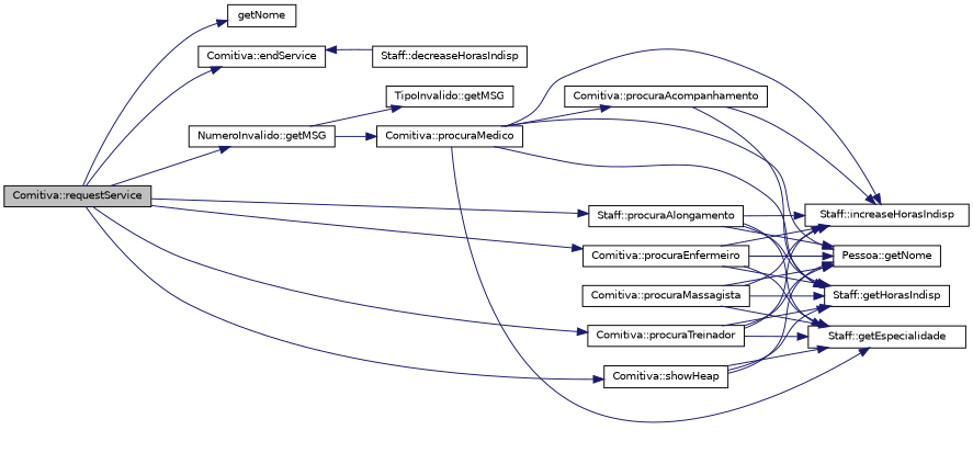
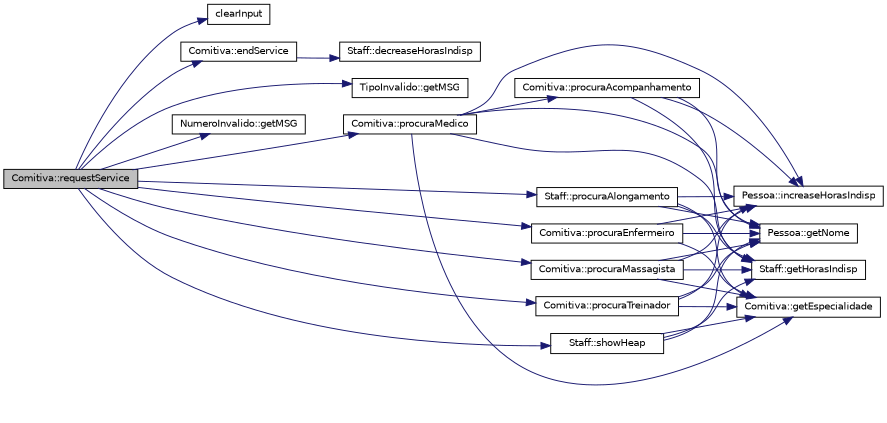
  digraph {
    rankdir=LR
    node [color=black fillcolor=white fontname=Helvetica fontsize=10 shape=record style=filled]
    edge [color=midnightblue fontname=Helvetica fontsize=10 labelfontname=Helvetica labelfontsize=10 style=solid]
    n1 [fillcolor=grey75 fontcolor=black height=0.2 label="Comitiva::requestService" width=0.4]
-   n2 [height=0.2 label=getNome width=0.4]
+   n2 [height=0.2 label=clearInput width=0.4]
    n3 [height=0.2 label="Comitiva::endService" width=0.4]
    n4 [height=0.2 label="NumeroInvalido::getMSG" width=0.4]
    n5 [height=0.2 label="TipoInvalido::getMSG" width=0.4]
    n6 [height=0.2 label="Staff::procuraAlongamento" width=0.4]
    n7 [height=0.2 label="Comitiva::procuraEnfermeiro" width=0.4]
    n8 [height=0.2 label="Comitiva::procuraMassagista" width=0.4]
    n9 [height=0.2 label="Comitiva::procuraMedico" width=0.4]
    n10 [height=0.2 label="Comitiva::procuraTreinador" width=0.4]
-   n11 [height=0.2 label="Comitiva::showHeap" width=0.4]
+   n11 [height=0.2 label="Staff::showHeap" width=0.4]
    n12 [height=0.2 label="Staff::decreaseHorasIndisp" width=0.4]
    n13 [height=0.2 label="Comitiva::procuraAcompanhamento" width=0.4]
    n14 [height=0.2 label="Staff::getHorasIndisp" width=0.4]
    n15 [height=0.2 label="Pessoa::getNome" width=0.4]
-   n16 [height=0.2 label="Staff::increaseHorasIndisp" width=0.4]
-   n17 [height=0.2 label="Staff::getEspecialidade" width=0.4]
+   n16 [height=0.2 label="Pessoa::increaseHorasIndisp" width=0.4]
+   n17 [height=0.2 label="Comitiva::getEspecialidade" width=0.4]
    n1 -> n2
    n1 -> n3
    n1 -> n4
-   n4 -> n5
+   n1 -> n5
    n1 -> n6
    n1 -> n7
-   n4 -> n9
+   n1 -> n8
+   n1 -> n9
    n1 -> n10
    n1 -> n11
-   n12 -> n3
+   n3 -> n12
    n6 -> n14
    n6 -> n15
    n6 -> n16
    n6 -> n17
-   n7 -> n14
    n7 -> n15
    n7 -> n16
    n7 -> n17
    n8 -> n14
    n8 -> n15
    n8 -> n16
    n8 -> n17
    n9 -> n13
    n9 -> n14
    n9 -> n15
    n9 -> n16
    n9 -> n17
-   n10 -> n14
    n10 -> n15
    n10 -> n16
    n10 -> n17
    n11 -> n14
    n11 -> n15
    n11 -> n17
    n13 -> n14
+   n13 -> n15
    n13 -> n16
  }
